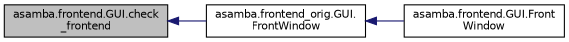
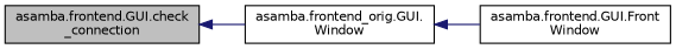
  digraph {
    rankdir=LR
    node [color=black fillcolor=white fontname=Helvetica fontsize=10 shape=record style=filled]
    edge [color=midnightblue dir=back fontname=Helvetica fontsize=10 labelfontname=Helvetica labelfontsize=10 style=solid]
-   n1 [fillcolor=grey75 fontcolor=black height=0.2 label="asamba.frontend.GUI.check\l_frontend" width=0.4]
-   n2 [height=0.2 label="asamba.frontend_orig.GUI.\lFrontWindow" width=0.4]
+   n1 [fillcolor=grey75 fontcolor=black height=0.2 label="asamba.frontend.GUI.check\l_connection" width=0.4]
+   n2 [height=0.2 label="asamba.frontend_orig.GUI.\lWindow" width=0.4]
    n3 [height=0.2 label="asamba.frontend.GUI.Front\lWindow" width=0.4]
    n1 -> n2
    n2 -> n3
  }
